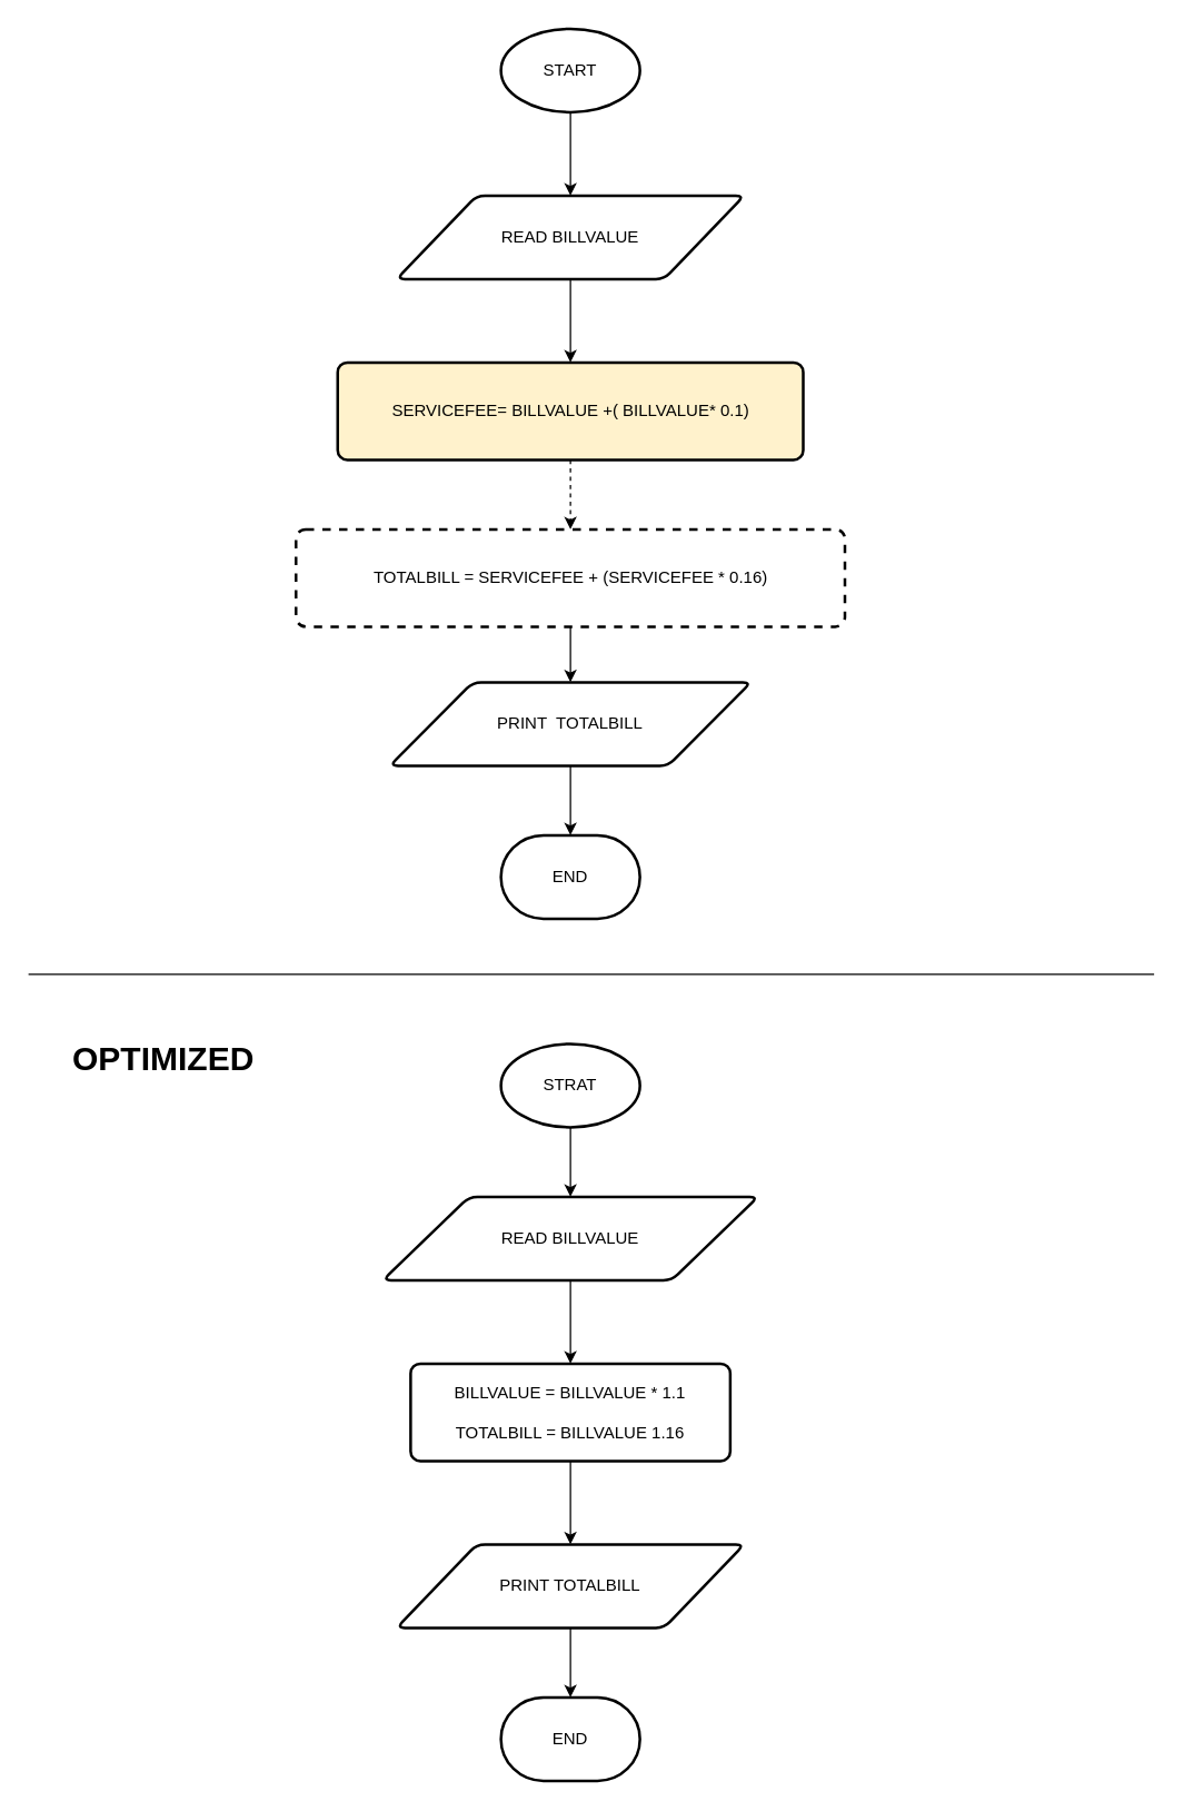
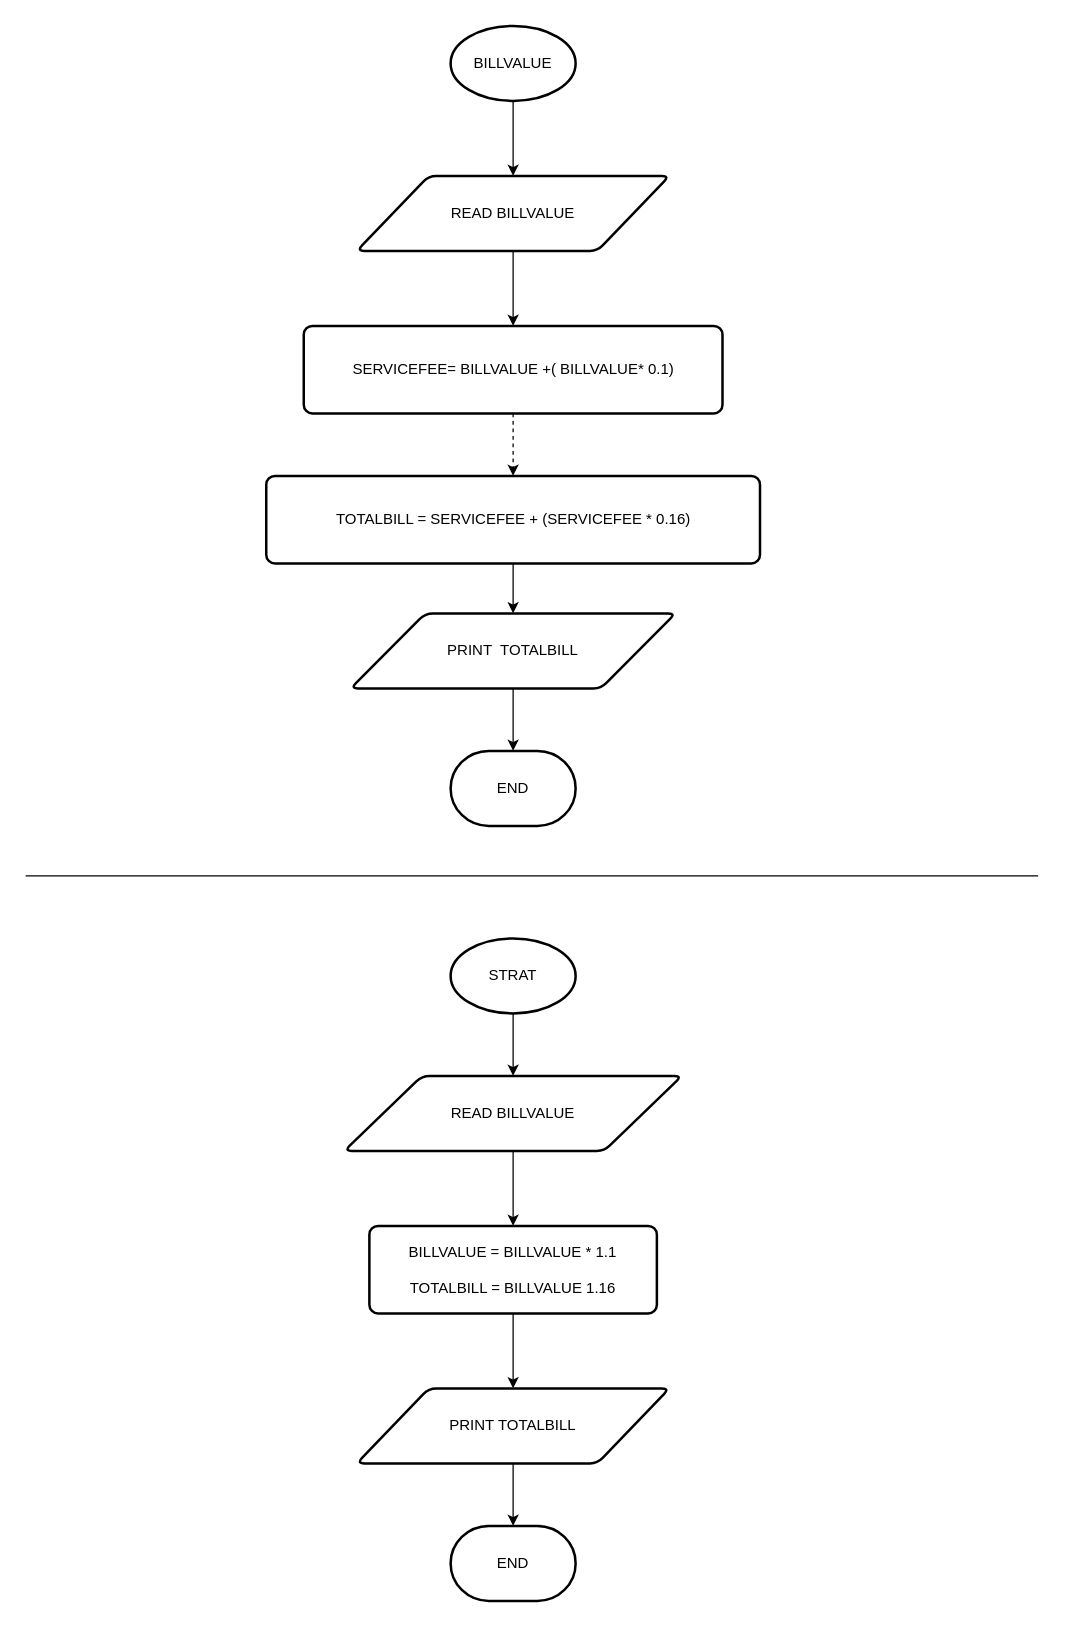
  <mxCell id="0" />
  <mxCell id="1" parent="0" />
  <mxCell id="2" style="edgeStyle=orthogonalEdgeStyle;rounded=0;orthogonalLoop=1;jettySize=auto;html=1;exitX=0.5;exitY=1;exitDx=0;exitDy=0;exitPerimeter=0;entryX=0.5;entryY=0;entryDx=0;entryDy=0;" edge="1" parent="1" source="3" target="5"><mxGeometry relative="1" as="geometry" /></mxCell>
- <mxCell id="3" value="START" style="strokeWidth=2;html=1;shape=mxgraph.flowchart.start_1;whiteSpace=wrap;" vertex="1" parent="1"><mxGeometry x="360" y="20" width="100" height="60" as="geometry" /></mxCell>
+ <mxCell id="3" value="BILLVALUE" style="strokeWidth=2;html=1;shape=mxgraph.flowchart.start_1;whiteSpace=wrap;" vertex="1" parent="1"><mxGeometry x="360" y="20" width="100" height="60" as="geometry" /></mxCell>
  <mxCell id="4" style="edgeStyle=orthogonalEdgeStyle;rounded=0;orthogonalLoop=1;jettySize=auto;html=1;exitX=0.5;exitY=1;exitDx=0;exitDy=0;" edge="1" parent="1" source="5" target="7"><mxGeometry relative="1" as="geometry" /></mxCell>
  <mxCell id="5" value="READ BILLVALUE" style="shape=parallelogram;html=1;strokeWidth=2;perimeter=parallelogramPerimeter;whiteSpace=wrap;rounded=1;arcSize=12;size=0.23;" vertex="1" parent="1"><mxGeometry x="285" y="140" width="250" height="60" as="geometry" /></mxCell>
  <mxCell id="6" style="edgeStyle=orthogonalEdgeStyle;rounded=0;orthogonalLoop=1;jettySize=auto;html=1;exitX=0.5;exitY=1;exitDx=0;exitDy=0;dashed=1;" edge="1" parent="1" source="7" target="9"><mxGeometry relative="1" as="geometry" /></mxCell>
- <mxCell id="7" value="SERVICEFEE= BILLVALUE +( BILLVALUE* 0.1)" style="rounded=1;whiteSpace=wrap;html=1;absoluteArcSize=1;arcSize=14;strokeWidth=2;fillColor=#fff2cc;" vertex="1" parent="1"><mxGeometry x="242.5" y="260" width="335" height="70" as="geometry" /></mxCell>
+ <mxCell id="7" value="SERVICEFEE= BILLVALUE +( BILLVALUE* 0.1)" style="rounded=1;whiteSpace=wrap;html=1;absoluteArcSize=1;arcSize=14;strokeWidth=2;" vertex="1" parent="1"><mxGeometry x="242.5" y="260" width="335" height="70" as="geometry" /></mxCell>
  <mxCell id="8" style="edgeStyle=orthogonalEdgeStyle;rounded=0;orthogonalLoop=1;jettySize=auto;html=1;exitX=0.5;exitY=1;exitDx=0;exitDy=0;entryX=0.5;entryY=0;entryDx=0;entryDy=0;" edge="1" parent="1" source="9" target="11"><mxGeometry relative="1" as="geometry" /></mxCell>
- <mxCell id="9" value="TOTALBILL = SERVICEFEE + (SERVICEFEE * 0.16)" style="rounded=1;whiteSpace=wrap;html=1;absoluteArcSize=1;arcSize=14;strokeWidth=2;dashed=1;" vertex="1" parent="1"><mxGeometry x="212.5" y="380" width="395" height="70" as="geometry" /></mxCell>
+ <mxCell id="9" value="TOTALBILL = SERVICEFEE + (SERVICEFEE * 0.16)" style="rounded=1;whiteSpace=wrap;html=1;absoluteArcSize=1;arcSize=14;strokeWidth=2;" vertex="1" parent="1"><mxGeometry x="212.5" y="380" width="395" height="70" as="geometry" /></mxCell>
  <mxCell id="10" style="edgeStyle=orthogonalEdgeStyle;rounded=0;orthogonalLoop=1;jettySize=auto;html=1;exitX=0.5;exitY=1;exitDx=0;exitDy=0;" edge="1" parent="1" source="11" target="12"><mxGeometry relative="1" as="geometry" /></mxCell>
  <mxCell id="11" value="PRINT&amp;nbsp; TOTALBILL" style="shape=parallelogram;html=1;strokeWidth=2;perimeter=parallelogramPerimeter;whiteSpace=wrap;rounded=1;arcSize=12;size=0.23;" vertex="1" parent="1"><mxGeometry x="280" y="490" width="260" height="60" as="geometry" /></mxCell>
  <mxCell id="12" value="END" style="strokeWidth=2;html=1;shape=mxgraph.flowchart.terminator;whiteSpace=wrap;" vertex="1" parent="1"><mxGeometry x="360" y="600" width="100" height="60" as="geometry" /></mxCell>
  <mxCell id="13" value="" style="endArrow=none;html=1;rounded=0;" edge="1" parent="1"><mxGeometry width="50" height="50" relative="1" as="geometry"><mxPoint x="20" y="700" as="sourcePoint" /><mxPoint x="830" y="700" as="targetPoint" /></mxGeometry></mxCell>
- <mxCell id="14" value="&lt;h1 style=&quot;margin-top: 0px;&quot;&gt;OPTIMIZED&lt;/h1&gt;" style="text;html=1;whiteSpace=wrap;overflow=hidden;rounded=0;" vertex="1" parent="1"><mxGeometry x="50" y="740" width="180" height="120" as="geometry" /></mxCell>
  <mxCell id="15" style="edgeStyle=orthogonalEdgeStyle;rounded=0;orthogonalLoop=1;jettySize=auto;html=1;exitX=0.5;exitY=1;exitDx=0;exitDy=0;exitPerimeter=0;entryX=0.5;entryY=0;entryDx=0;entryDy=0;" edge="1" parent="1" source="16" target="18"><mxGeometry relative="1" as="geometry" /></mxCell>
  <mxCell id="16" value="STRAT" style="strokeWidth=2;html=1;shape=mxgraph.flowchart.start_1;whiteSpace=wrap;" vertex="1" parent="1"><mxGeometry x="360" y="750" width="100" height="60" as="geometry" /></mxCell>
  <mxCell id="17" style="edgeStyle=orthogonalEdgeStyle;rounded=0;orthogonalLoop=1;jettySize=auto;html=1;exitX=0.5;exitY=1;exitDx=0;exitDy=0;entryX=0.5;entryY=0;entryDx=0;entryDy=0;" edge="1" parent="1" source="18" target="20"><mxGeometry relative="1" as="geometry" /></mxCell>
  <mxCell id="18" value="READ BILLVALUE" style="shape=parallelogram;html=1;strokeWidth=2;perimeter=parallelogramPerimeter;whiteSpace=wrap;rounded=1;arcSize=12;size=0.23;" vertex="1" parent="1"><mxGeometry x="275" y="860" width="270" height="60" as="geometry" /></mxCell>
  <mxCell id="19" style="edgeStyle=orthogonalEdgeStyle;rounded=0;orthogonalLoop=1;jettySize=auto;html=1;exitX=0.5;exitY=1;exitDx=0;exitDy=0;" edge="1" parent="1" source="20"><mxGeometry relative="1" as="geometry"><mxPoint x="410" y="1110" as="targetPoint" /></mxGeometry></mxCell>
  <mxCell id="20" value="BILLVALUE = BILLVALUE * 1.1&lt;div&gt;&lt;br&gt;&lt;/div&gt;&lt;div&gt;TOTALBILL = BILLVALUE 1.16&lt;/div&gt;" style="rounded=1;whiteSpace=wrap;html=1;absoluteArcSize=1;arcSize=14;strokeWidth=2;" vertex="1" parent="1"><mxGeometry x="295" y="980" width="230" height="70" as="geometry" /></mxCell>
  <mxCell id="21" style="edgeStyle=orthogonalEdgeStyle;rounded=0;orthogonalLoop=1;jettySize=auto;html=1;exitX=0.5;exitY=1;exitDx=0;exitDy=0;" edge="1" parent="1" source="22" target="23"><mxGeometry relative="1" as="geometry" /></mxCell>
  <mxCell id="22" value="PRINT TOTALBILL" style="shape=parallelogram;html=1;strokeWidth=2;perimeter=parallelogramPerimeter;whiteSpace=wrap;rounded=1;arcSize=12;size=0.23;" vertex="1" parent="1"><mxGeometry x="285" y="1110" width="250" height="60" as="geometry" /></mxCell>
  <mxCell id="23" value="END" style="strokeWidth=2;html=1;shape=mxgraph.flowchart.terminator;whiteSpace=wrap;" vertex="1" parent="1"><mxGeometry x="360" y="1220" width="100" height="60" as="geometry" /></mxCell>
